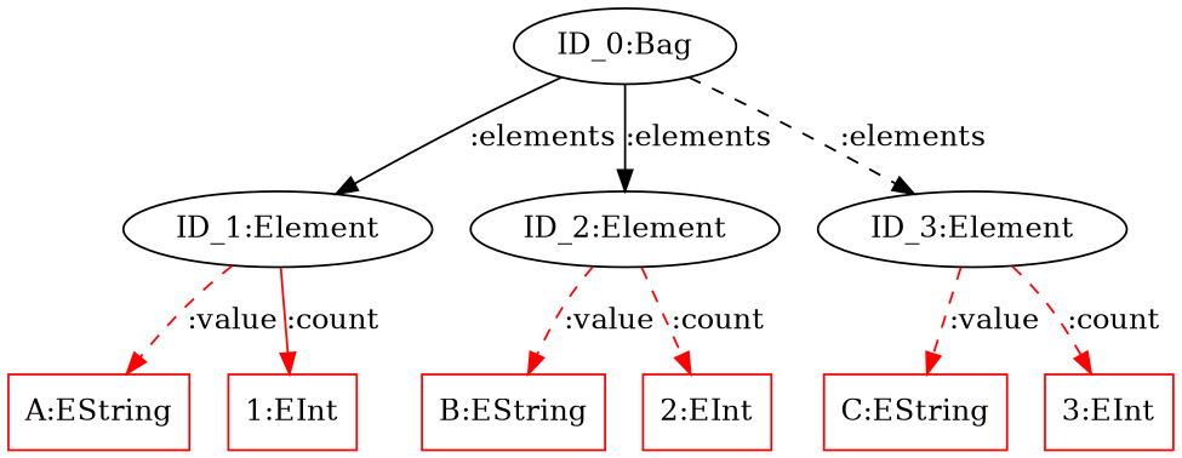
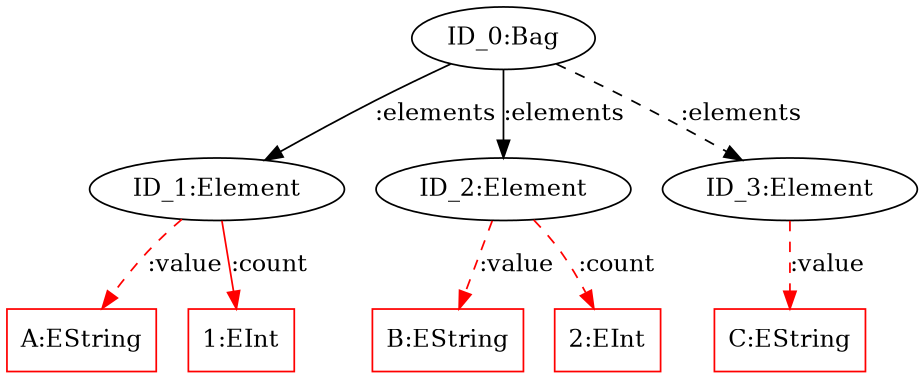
  digraph {
    node [shape=box color=red]
    edge [style=dashed color=red]
    n1 [height=.5 label="ID_0:Bag" shape=ellipse width=.75 color=""]
    n2 [height=.5 label="ID_1:Element" shape=ellipse width=.75 color=""]
    n3 [height=.5 label="ID_2:Element" shape=ellipse width=.75 color=""]
    n4 [height=.5 label="ID_3:Element" shape=ellipse width=.75 color=""]
    n5 [label="A:EString"]
    n6 [label="1:EInt"]
    n7 [label="B:EString"]
    n8 [label="2:EInt"]
    n9 [label="C:EString"]
-   n10 [label="3:EInt"]
    n1 -> n2 [label=":elements" style=solid color=""]
    n1 -> n3 [label=":elements" style=solid color=""]
    n1 -> n4 [label=":elements" color=""]
    n2 -> n5 [label=":value"]
    n2 -> n6 [label=":count" style=solid]
    n3 -> n7 [label=":value"]
    n3 -> n8 [label=":count"]
    n4 -> n9 [label=":value"]
-   n4 -> n10 [label=":count"]
  }
